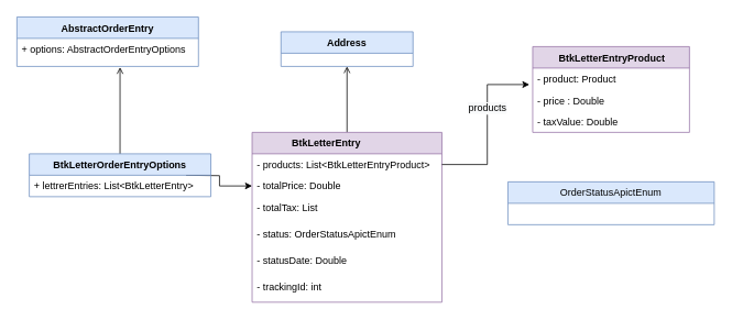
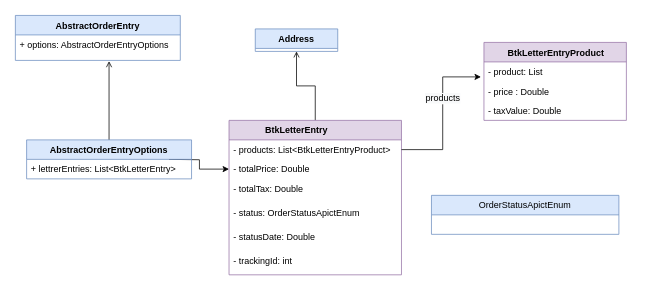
  <mxCell id="0" />
  <mxCell id="1" parent="0" />
  <mxCell id="2" style="edgeStyle=orthogonalEdgeStyle;rounded=0;orthogonalLoop=1;jettySize=auto;html=1;exitX=1;exitY=0.5;exitDx=0;exitDy=0;" parent="1" target="7" edge="1"><mxGeometry relative="1" as="geometry"><mxPoint x="225" y="212" as="sourcePoint" /></mxGeometry></mxCell>
  <mxCell id="3" style="edgeStyle=orthogonalEdgeStyle;rounded=0;orthogonalLoop=1;jettySize=auto;html=1;entryX=0.568;entryY=1.029;entryDx=0;entryDy=0;entryPerimeter=0;endArrow=open;" parent="1" source="20" target="19" edge="1"><mxGeometry relative="1" as="geometry"><mxPoint x="145" y="177" as="sourcePoint" /></mxGeometry></mxCell>
  <mxCell id="4" style="edgeStyle=orthogonalEdgeStyle;rounded=0;orthogonalLoop=1;jettySize=auto;html=1;exitX=0.5;exitY=0;exitDx=0;exitDy=0;entryX=0.5;entryY=1;entryDx=0;entryDy=0;endArrow=open;" parent="1" source="5" target="22" edge="1"><mxGeometry relative="1" as="geometry" /></mxCell>
  <mxCell id="5" value="              BtkLetterEntry" style="swimlane;fontStyle=1;childLayout=stackLayout;horizontal=1;startSize=26;fillColor=#e1d5e7;horizontalStack=0;resizeParent=1;resizeParentMax=0;resizeLast=0;collapsible=1;marginBottom=0;align=left;strokeColor=#9673a6;" parent="1" vertex="1"><mxGeometry x="305" y="160" width="230" height="206" as="geometry" /></mxCell>
  <mxCell id="6" value="- products: List&lt;BtkLetterEntryProduct&gt;" style="text;strokeColor=none;fillColor=none;align=left;verticalAlign=top;spacingLeft=4;spacingRight=4;overflow=hidden;rotatable=0;points=[[0,0.5],[1,0.5]];portConstraint=eastwest;" parent="5" vertex="1"><mxGeometry y="26" width="230" height="26" as="geometry" /></mxCell>
  <mxCell id="7" value="- totalPrice: Double" style="text;strokeColor=none;fillColor=none;align=left;verticalAlign=top;spacingLeft=4;spacingRight=4;overflow=hidden;rotatable=0;points=[[0,0.5],[1,0.5]];portConstraint=eastwest;" parent="5" vertex="1"><mxGeometry y="52" width="230" height="26" as="geometry" /></mxCell>
- <mxCell id="8" value="- totalTax: List" style="text;strokeColor=none;fillColor=none;align=left;verticalAlign=top;spacingLeft=4;spacingRight=4;overflow=hidden;rotatable=0;points=[[0,0.5],[1,0.5]];portConstraint=eastwest;" parent="5" vertex="1"><mxGeometry y="78" width="230" height="32" as="geometry" /></mxCell>
+ <mxCell id="8" value="- totalTax: Double" style="text;strokeColor=none;fillColor=none;align=left;verticalAlign=top;spacingLeft=4;spacingRight=4;overflow=hidden;rotatable=0;points=[[0,0.5],[1,0.5]];portConstraint=eastwest;" parent="5" vertex="1"><mxGeometry y="78" width="230" height="32" as="geometry" /></mxCell>
  <mxCell id="9" value="- status: OrderStatusApictEnum" style="text;strokeColor=none;fillColor=none;align=left;verticalAlign=top;spacingLeft=4;spacingRight=4;overflow=hidden;rotatable=0;points=[[0,0.5],[1,0.5]];portConstraint=eastwest;" parent="5" vertex="1"><mxGeometry y="110" width="230" height="32" as="geometry" /></mxCell>
  <mxCell id="10" value="- statusDate: Double" style="text;strokeColor=none;fillColor=none;align=left;verticalAlign=top;spacingLeft=4;spacingRight=4;overflow=hidden;rotatable=0;points=[[0,0.5],[1,0.5]];portConstraint=eastwest;" parent="5" vertex="1"><mxGeometry y="142" width="230" height="32" as="geometry" /></mxCell>
  <mxCell id="11" value="- trackingId: int" style="text;strokeColor=none;fillColor=none;align=left;verticalAlign=top;spacingLeft=4;spacingRight=4;overflow=hidden;rotatable=0;points=[[0,0.5],[1,0.5]];portConstraint=eastwest;" parent="5" vertex="1"><mxGeometry y="174" width="230" height="32" as="geometry" /></mxCell>
  <mxCell id="12" style="edgeStyle=orthogonalEdgeStyle;rounded=0;orthogonalLoop=1;jettySize=auto;html=1;exitX=1;exitY=0.5;exitDx=0;exitDy=0;entryX=-0.021;entryY=0.769;entryDx=0;entryDy=0;entryPerimeter=0;" parent="1" source="6" target="15" edge="1"><mxGeometry relative="1" as="geometry" /></mxCell>
  <mxCell id="13" value="&lt;span style=&quot;text-align: left ; background-color: rgb(248 , 249 , 250)&quot;&gt;products&lt;/span&gt;" style="text;html=1;align=center;verticalAlign=middle;resizable=0;points=[];labelBackgroundColor=#ffffff;" vertex="1" connectable="0" parent="12"><mxGeometry x="0.222" y="1" relative="1" as="geometry"><mxPoint as="offset" /></mxGeometry></mxCell>
  <mxCell id="14" value="         BtkLetterEntryProduct" style="swimlane;fontStyle=1;childLayout=stackLayout;horizontal=1;startSize=26;fillColor=#e1d5e7;horizontalStack=0;resizeParent=1;resizeParentMax=0;resizeLast=0;collapsible=1;marginBottom=0;align=left;strokeColor=#9673a6;" parent="1" vertex="1"><mxGeometry x="645" y="56" width="190" height="104" as="geometry" /></mxCell>
- <mxCell id="15" value="- product: Product" style="text;strokeColor=none;fillColor=none;align=left;verticalAlign=top;spacingLeft=4;spacingRight=4;overflow=hidden;rotatable=0;points=[[0,0.5],[1,0.5]];portConstraint=eastwest;" parent="14" vertex="1"><mxGeometry y="26" width="190" height="26" as="geometry" /></mxCell>
+ <mxCell id="15" value="- product: List" style="text;strokeColor=none;fillColor=none;align=left;verticalAlign=top;spacingLeft=4;spacingRight=4;overflow=hidden;rotatable=0;points=[[0,0.5],[1,0.5]];portConstraint=eastwest;" parent="14" vertex="1"><mxGeometry y="26" width="190" height="26" as="geometry" /></mxCell>
  <mxCell id="16" value="- price : Double" style="text;strokeColor=none;fillColor=none;align=left;verticalAlign=top;spacingLeft=4;spacingRight=4;overflow=hidden;rotatable=0;points=[[0,0.5],[1,0.5]];portConstraint=eastwest;" parent="14" vertex="1"><mxGeometry y="52" width="190" height="26" as="geometry" /></mxCell>
  <mxCell id="17" value="- taxValue: Double" style="text;strokeColor=none;fillColor=none;align=left;verticalAlign=top;spacingLeft=4;spacingRight=4;overflow=hidden;rotatable=0;points=[[0,0.5],[1,0.5]];portConstraint=eastwest;" parent="14" vertex="1"><mxGeometry y="78" width="190" height="26" as="geometry" /></mxCell>
  <mxCell id="18" value="AbstractOrderEntry" style="swimlane;fontStyle=1;childLayout=stackLayout;horizontal=1;startSize=26;fillColor=#dae8fc;horizontalStack=0;resizeParent=1;resizeParentMax=0;resizeLast=0;collapsible=1;marginBottom=0;strokeColor=#6c8ebf;" parent="1" vertex="1"><mxGeometry x="20" y="20" width="220" height="60" as="geometry" /></mxCell>
  <mxCell id="19" value="+ options: AbstractOrderEntryOptions" style="text;strokeColor=none;fillColor=none;align=left;verticalAlign=top;spacingLeft=4;spacingRight=4;overflow=hidden;rotatable=0;points=[[0,0.5],[1,0.5]];portConstraint=eastwest;fontStyle=0" parent="18" vertex="1"><mxGeometry y="26" width="220" height="34" as="geometry" /></mxCell>
- <mxCell id="20" value="BtkLetterOrderEntryOptions" style="swimlane;fontStyle=1;childLayout=stackLayout;horizontal=1;startSize=26;fillColor=#dae8fc;horizontalStack=0;resizeParent=1;resizeParentMax=0;resizeLast=0;collapsible=1;marginBottom=0;strokeColor=#6c8ebf;" parent="1" vertex="1"><mxGeometry x="35" y="186" width="220" height="52" as="geometry" /></mxCell>
+ <mxCell id="20" value="AbstractOrderEntryOptions" style="swimlane;fontStyle=1;childLayout=stackLayout;horizontal=1;startSize=26;fillColor=#dae8fc;horizontalStack=0;resizeParent=1;resizeParentMax=0;resizeLast=0;collapsible=1;marginBottom=0;strokeColor=#6c8ebf;" parent="1" vertex="1"><mxGeometry x="35" y="186" width="220" height="52" as="geometry" /></mxCell>
  <mxCell id="21" value="+ lettrerEntries: List&lt;BtkLetterEntry&gt;" style="text;strokeColor=none;fillColor=none;align=left;verticalAlign=top;spacingLeft=4;spacingRight=4;overflow=hidden;rotatable=0;points=[[0,0.5],[1,0.5]];portConstraint=eastwest;" parent="20" vertex="1"><mxGeometry y="26" width="220" height="26" as="geometry" /></mxCell>
- <mxCell id="22" value="Address" style="swimlane;fontStyle=1;align=center;verticalAlign=top;childLayout=stackLayout;horizontal=1;startSize=26;horizontalStack=0;resizeParent=1;resizeParentMax=0;resizeLast=0;collapsible=1;marginBottom=0;fillColor=#dae8fc;strokeColor=#6c8ebf;" parent="1" vertex="1"><mxGeometry x="340" y="38" width="160" height="42" as="geometry" /></mxCell>
- <mxCell id="23" value="OrderStatusApictEnum" style="swimlane;fontStyle=0;childLayout=stackLayout;horizontal=1;startSize=26;fillColor=#dae8fc;horizontalStack=0;resizeParent=1;resizeParentMax=0;resizeLast=0;collapsible=1;marginBottom=0;strokeColor=#6c8ebf;" vertex="1" parent="1"><mxGeometry x="615" y="220" width="250" height="52" as="geometry" /></mxCell>
+ <mxCell id="22" value="Address" style="swimlane;fontStyle=1;align=center;verticalAlign=top;childLayout=stackLayout;horizontal=1;startSize=26;horizontalStack=0;resizeParent=1;resizeParentMax=0;resizeLast=0;collapsible=1;marginBottom=0;fillColor=#dae8fc;strokeColor=#6c8ebf;" parent="1" vertex="1"><mxGeometry x="340" y="38" width="110" height="30" as="geometry" /></mxCell>
+ <mxCell id="23" value="OrderStatusApictEnum" style="swimlane;fontStyle=0;childLayout=stackLayout;horizontal=1;startSize=26;fillColor=#dae8fc;horizontalStack=0;resizeParent=1;resizeParentMax=0;resizeLast=0;collapsible=1;marginBottom=0;strokeColor=#6c8ebf;" vertex="1" parent="1"><mxGeometry x="575" y="260" width="250" height="52" as="geometry" /></mxCell>
